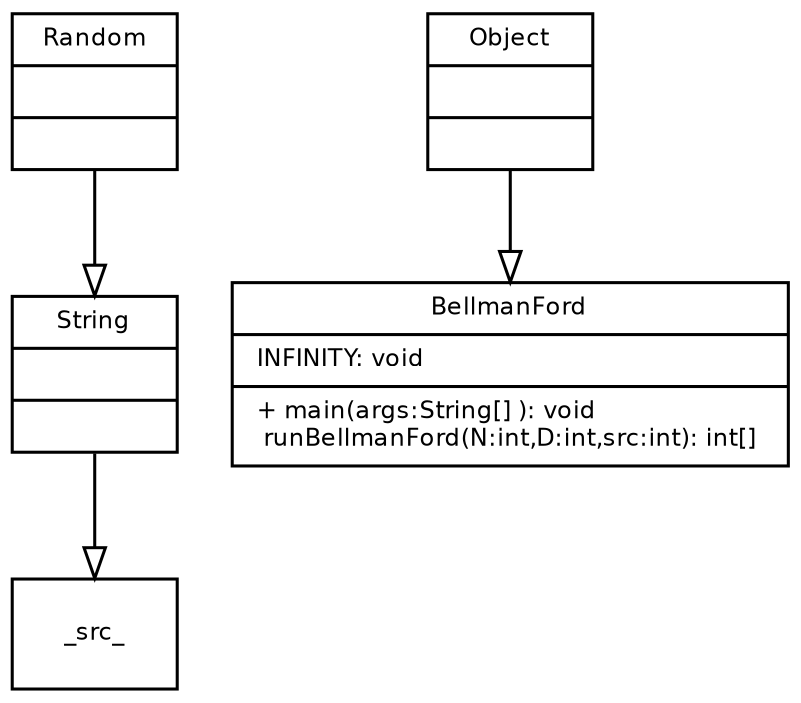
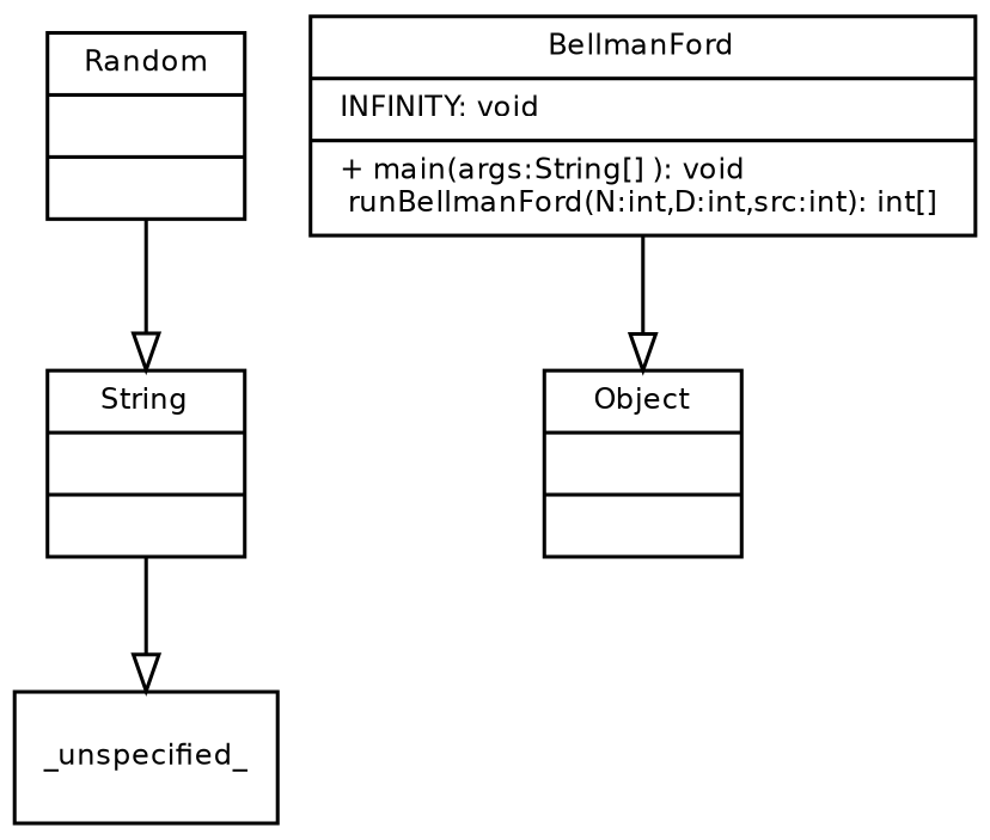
  digraph {
    fontname="Bitstream Vera Sans"
    fontsize=8
    node [fontname="Bitstream Vera Sans" fontsize=8 shape=record]
    edge [arrowhead=empty arrowtail=none fontname="Bitstream Vera Sans" fontsize=8 style=solid]
    n1 [label="{Random||}"]
    n2 [label="{String||}"]
    n3 [label="{Object||}"]
-   _unspecified_ [label=_src_]
+   _unspecified_
    n5 [label="{BellmanFord|INFINITY: void\l|+ main(args:String[] ): void\l runBellmanFord(N:int,D:int,src:int): int[] \l}"]
    n1 -> n2
    n2 -> _unspecified_
-   n3 -> n5
+   n5 -> n3
  }
